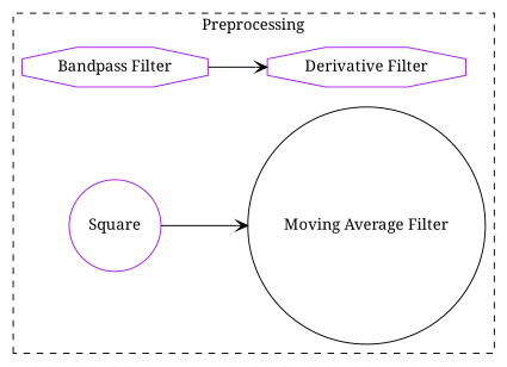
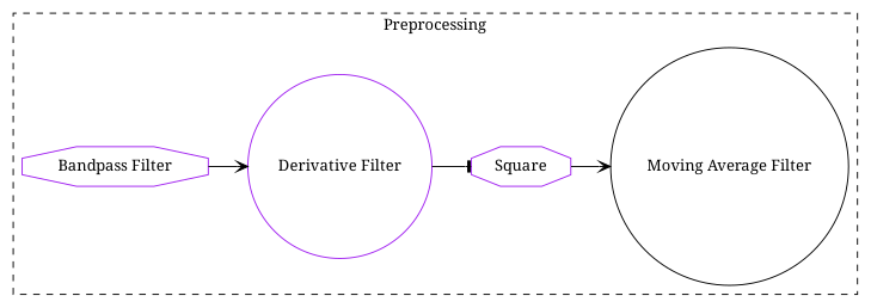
  digraph {
    fontname="Noto Serif"
    rankdir=LR
    node [color=purple fontname="Noto Serif" shape=octagon]
    edge [arrowhead=vee fontname="Noto Serif"]
    n1 [label="Bandpass Filter"]
-   n2 [label="Derivative Filter"]
-   n3 [label=Square shape=circle]
+   n2 [label="Derivative Filter" shape=circle]
+   n3 [label=Square]
    n4 [color=black label="Moving Average Filter" shape=circle]
    subgraph cluster_1 {
      label=Preprocessing
      style=dashed
      n1
      n2
      n3
      n4
    }
    n1 -> n2
+   n2 -> n3 [arrowhead=tee]
    n3 -> n4
  }
